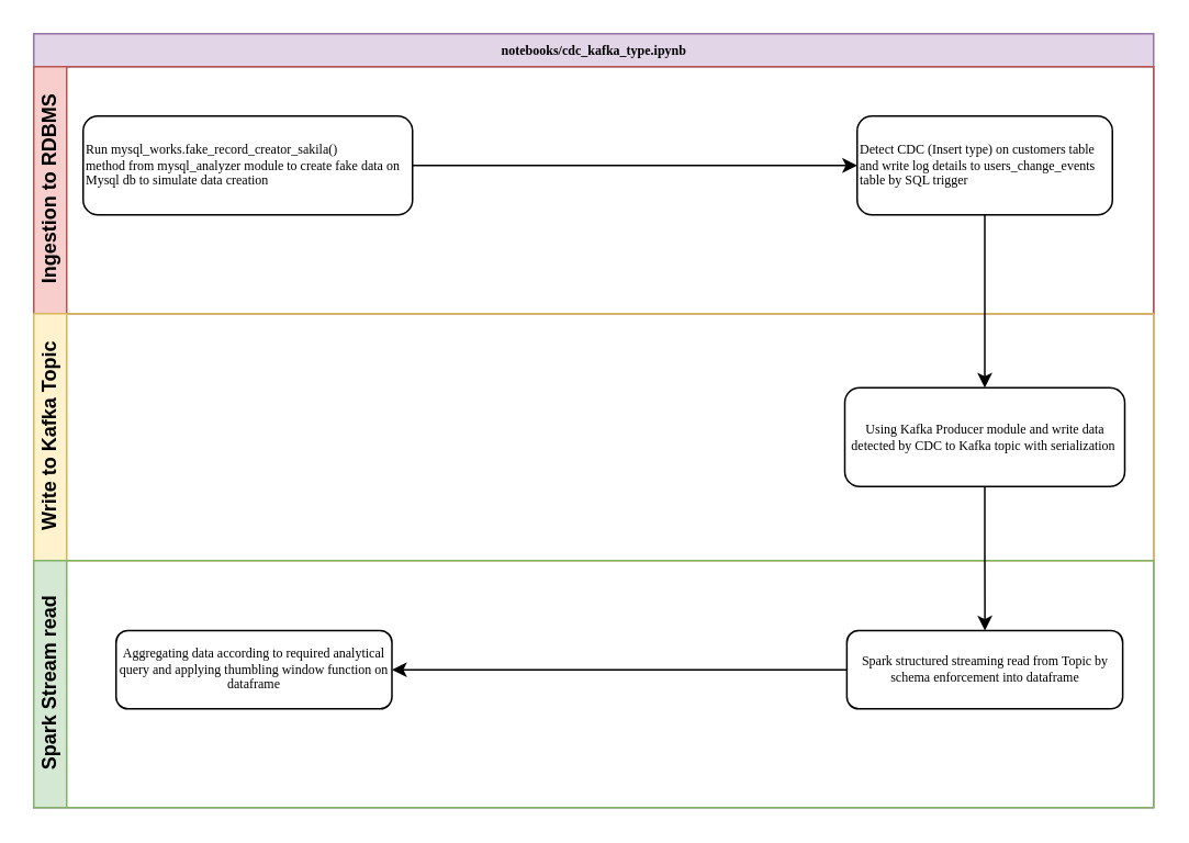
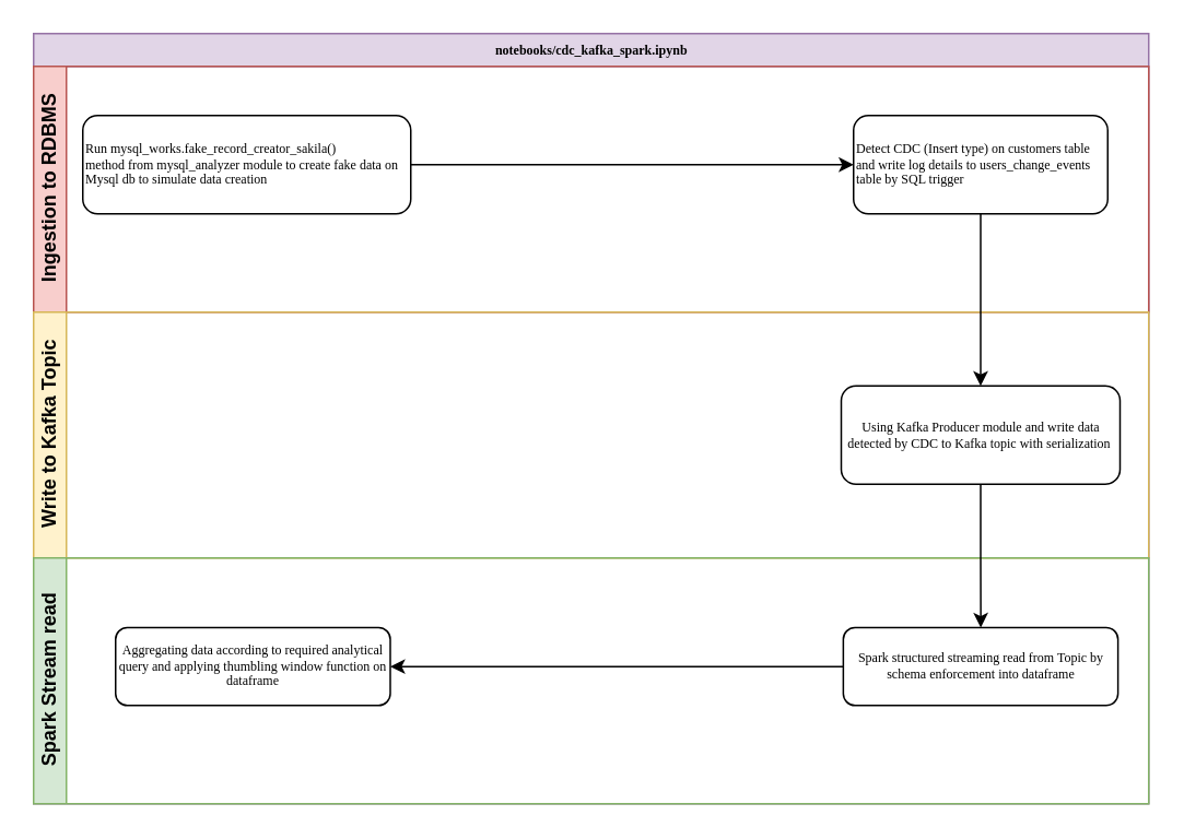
  <mxCell id="0" />
  <mxCell id="1" parent="0" />
- <mxCell id="2" value="notebooks/cdc_kafka_type.ipynb" style="swimlane;html=1;childLayout=stackLayout;horizontal=1;startSize=20;horizontalStack=0;rounded=0;shadow=0;labelBackgroundColor=none;strokeWidth=1;fontFamily=Verdana;fontSize=8;align=center;fillColor=#e1d5e7;strokeColor=#9673a6;" parent="1" vertex="1"><mxGeometry x="20" y="20" width="680" height="470" as="geometry" /></mxCell>
+ <mxCell id="2" value="notebooks/cdc_kafka_spark.ipynb" style="swimlane;html=1;childLayout=stackLayout;horizontal=1;startSize=20;horizontalStack=0;rounded=0;shadow=0;labelBackgroundColor=none;strokeWidth=1;fontFamily=Verdana;fontSize=8;align=center;fillColor=#e1d5e7;strokeColor=#9673a6;" parent="1" vertex="1"><mxGeometry x="20" y="20" width="680" height="470" as="geometry" /></mxCell>
  <mxCell id="3" value="Ingestion to RDBMS" style="swimlane;html=1;startSize=20;horizontal=0;fillColor=#f8cecc;strokeColor=#b85450;" parent="2" vertex="1"><mxGeometry y="20" width="680" height="150" as="geometry" /></mxCell>
  <mxCell id="4" value="" style="edgeStyle=orthogonalEdgeStyle;rounded=0;orthogonalLoop=1;jettySize=auto;html=1;" edge="1" parent="3" source="5" target="6"><mxGeometry relative="1" as="geometry" /></mxCell>
  <mxCell id="5" value="Run mysql_works.fake_record_creator_sakila()&lt;br&gt;method from mysql_analyzer module to create fake data on Mysql db to simulate data creation" style="rounded=1;whiteSpace=wrap;html=1;shadow=0;labelBackgroundColor=none;strokeWidth=1;fontFamily=Verdana;fontSize=8;align=left;" parent="3" vertex="1"><mxGeometry x="30" y="30" width="200" height="60" as="geometry" /></mxCell>
  <mxCell id="6" value="Detect CDC (Insert type) on customers table and write log details to users_change_events table by SQL trigger" style="rounded=1;whiteSpace=wrap;html=1;shadow=0;labelBackgroundColor=none;strokeWidth=1;fontFamily=Verdana;fontSize=8;align=left;" vertex="1" parent="3"><mxGeometry x="500" y="30" width="155" height="60" as="geometry" /></mxCell>
  <mxCell id="7" value="Write to Kafka Topic" style="swimlane;html=1;startSize=20;horizontal=0;fillColor=#fff2cc;strokeColor=#d6b656;" parent="2" vertex="1"><mxGeometry y="170" width="680" height="150" as="geometry" /></mxCell>
  <mxCell id="8" value="Using Kafka Producer module and write data detected by CDC to Kafka topic with serialization&amp;nbsp;" style="rounded=1;whiteSpace=wrap;html=1;shadow=0;labelBackgroundColor=none;strokeWidth=1;fontFamily=Verdana;fontSize=8;align=center;" vertex="1" parent="7"><mxGeometry x="492.5" y="45" width="170" height="60" as="geometry" /></mxCell>
  <mxCell id="9" value="Spark Stream read" style="swimlane;html=1;startSize=20;horizontal=0;fillColor=#d5e8d4;strokeColor=#82b366;" parent="2" vertex="1"><mxGeometry y="320" width="680" height="150" as="geometry" /></mxCell>
  <mxCell id="10" value="" style="edgeStyle=orthogonalEdgeStyle;rounded=0;orthogonalLoop=1;jettySize=auto;html=1;" edge="1" parent="9" source="11" target="12"><mxGeometry relative="1" as="geometry" /></mxCell>
  <mxCell id="11" value="Spark structured streaming read from Topic by schema enforcement into dataframe" style="rounded=1;whiteSpace=wrap;html=1;shadow=0;labelBackgroundColor=none;strokeWidth=1;fontFamily=Verdana;fontSize=8;align=center;" parent="9" vertex="1"><mxGeometry x="493.75" y="42.5" width="167.5" height="47.5" as="geometry" /></mxCell>
  <mxCell id="12" value="Aggregating data according to required analytical query and applying thumbling window function on dataframe" style="rounded=1;whiteSpace=wrap;html=1;shadow=0;labelBackgroundColor=none;strokeWidth=1;fontFamily=Verdana;fontSize=8;align=center;" vertex="1" parent="9"><mxGeometry x="50" y="42.5" width="167.5" height="47.5" as="geometry" /></mxCell>
  <mxCell id="13" value="" style="edgeStyle=orthogonalEdgeStyle;rounded=0;orthogonalLoop=1;jettySize=auto;html=1;" edge="1" parent="2" source="6" target="8"><mxGeometry relative="1" as="geometry" /></mxCell>
  <mxCell id="14" value="" style="edgeStyle=orthogonalEdgeStyle;rounded=0;orthogonalLoop=1;jettySize=auto;html=1;" edge="1" parent="2" source="8" target="11"><mxGeometry relative="1" as="geometry" /></mxCell>
